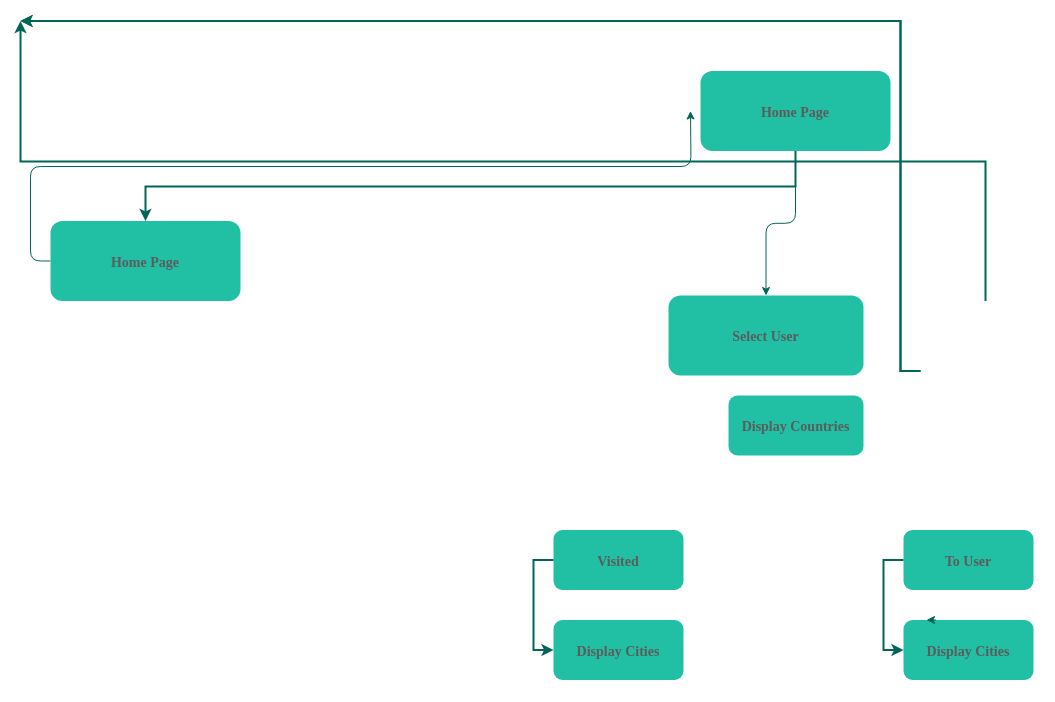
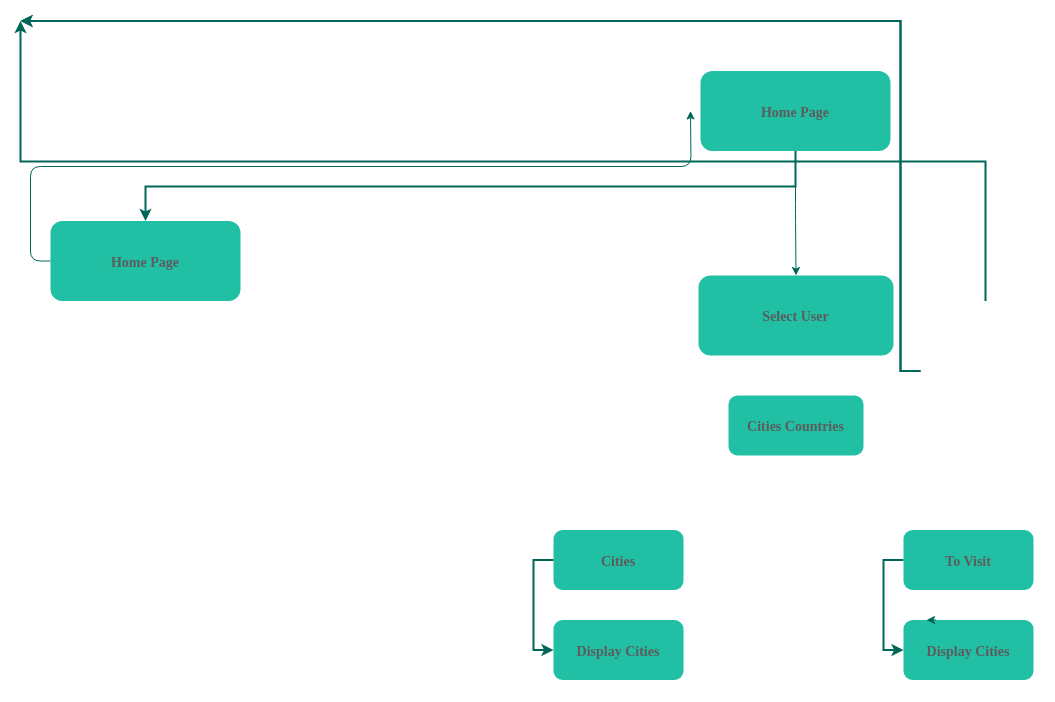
  <mxCell id="0" />
  <mxCell id="1" parent="0" />
  <mxCell id="2" style="edgeStyle=orthogonalEdgeStyle;curved=0;rounded=1;sketch=0;orthogonalLoop=1;jettySize=auto;html=1;exitX=0.5;exitY=1;exitDx=0;exitDy=0;strokeColor=#006658;fillColor=#21C0A5;fontColor=#5C5C5C;" edge="1" parent="1" source="3" target="4"><mxGeometry relative="1" as="geometry" /></mxCell>
  <mxCell id="3" value="Home Page" style="rounded=1;fillColor=#21C0A5;strokeColor=none;fontColor=#5C5C5C;fontStyle=1;fontFamily=Tahoma;fontSize=14" parent="1" vertex="1"><mxGeometry x="700" y="70.5" width="190" height="80" as="geometry" /></mxCell>
- <mxCell id="4" value="Select User" style="rounded=1;fillColor=#21C0A5;strokeColor=none;fontColor=#5C5C5C;fontStyle=1;fontFamily=Tahoma;fontSize=14" parent="1" vertex="1"><mxGeometry x="668" y="295" width="195" height="80" as="geometry" /></mxCell>
+ <mxCell id="4" value="Select User" style="rounded=1;fillColor=#21C0A5;strokeColor=none;fontColor=#5C5C5C;fontStyle=1;fontFamily=Tahoma;fontSize=14" parent="1" vertex="1"><mxGeometry x="698" y="275" width="195" height="80" as="geometry" /></mxCell>
  <mxCell id="5" style="edgeStyle=orthogonalEdgeStyle;curved=0;rounded=1;sketch=0;orthogonalLoop=1;jettySize=auto;html=1;exitX=0;exitY=0.5;exitDx=0;exitDy=0;strokeColor=#006658;fillColor=#21C0A5;fontColor=#5C5C5C;entryX=0;entryY=0.5;entryDx=0;entryDy=0;" edge="1" parent="1" source="6"><mxGeometry relative="1" as="geometry"><mxPoint x="690" y="110.5" as="targetPoint" /></mxGeometry></mxCell>
  <mxCell id="6" value="Home Page" style="rounded=1;fillColor=#21C0A5;strokeColor=none;fontColor=#5C5C5C;fontStyle=1;fontFamily=Tahoma;fontSize=14" parent="1" vertex="1"><mxGeometry x="50" y="220.5" width="190" height="80" as="geometry" /></mxCell>
- <mxCell id="7" value="Visited" style="rounded=1;fillColor=#21C0A5;strokeColor=none;fontColor=#5C5C5C;fontStyle=1;fontFamily=Tahoma;fontSize=14" parent="1" vertex="1"><mxGeometry x="553" y="529.5" width="130" height="60" as="geometry" /></mxCell>
+ <mxCell id="7" value="Cities" style="rounded=1;fillColor=#21C0A5;strokeColor=none;fontColor=#5C5C5C;fontStyle=1;fontFamily=Tahoma;fontSize=14" parent="1" vertex="1"><mxGeometry x="553" y="529.5" width="130" height="60" as="geometry" /></mxCell>
  <mxCell id="8" value="Display Cities" style="rounded=1;fillColor=#21C0A5;strokeColor=none;fontColor=#5C5C5C;fontStyle=1;fontFamily=Tahoma;fontSize=14" parent="1" vertex="1"><mxGeometry x="553" y="619.5" width="130" height="60" as="geometry" /></mxCell>
- <mxCell id="9" value="To User" style="rounded=1;fillColor=#21C0A5;strokeColor=none;fontColor=#5C5C5C;fontStyle=1;fontFamily=Tahoma;fontSize=14" parent="1" vertex="1"><mxGeometry x="903" y="529.5" width="130" height="60" as="geometry" /></mxCell>
+ <mxCell id="9" value="To Visit" style="rounded=1;fillColor=#21C0A5;strokeColor=none;fontColor=#5C5C5C;fontStyle=1;fontFamily=Tahoma;fontSize=14" parent="1" vertex="1"><mxGeometry x="903" y="529.5" width="130" height="60" as="geometry" /></mxCell>
  <mxCell id="10" value="Display Cities" style="rounded=1;fillColor=#21C0A5;strokeColor=none;fontColor=#5C5C5C;fontStyle=1;fontFamily=Tahoma;fontSize=14" parent="1" vertex="1"><mxGeometry x="903" y="619.5" width="130" height="60" as="geometry" /></mxCell>
  <mxCell id="11" value="" style="edgeStyle=elbowEdgeStyle;elbow=vertical;strokeWidth=2;rounded=0;strokeColor=#006658;fontColor=#5C5C5C;" parent="1" source="3" target="6" edge="1"><mxGeometry x="-23" y="135.5" width="100" height="100" as="geometry"><mxPoint x="-80" y="120.5" as="sourcePoint" /><mxPoint x="20" y="20.5" as="targetPoint" /></mxGeometry></mxCell>
  <mxCell id="12" value="" style="edgeStyle=elbowEdgeStyle;elbow=horizontal;strokeWidth=2;rounded=0;strokeColor=#006658;fontColor=#5C5C5C;" parent="1" source="7" target="8" edge="1"><mxGeometry x="170" y="324.5" width="100" height="100" as="geometry"><mxPoint x="113" y="309.5" as="sourcePoint" /><mxPoint x="213" y="209.5" as="targetPoint" /><Array as="points"><mxPoint x="533" y="609.5" /></Array></mxGeometry></mxCell>
  <mxCell id="13" value="" style="edgeStyle=elbowEdgeStyle;elbow=horizontal;strokeWidth=2;rounded=0;strokeColor=#006658;fontColor=#5C5C5C;" parent="1" source="9" target="10" edge="1"><mxGeometry x="170" y="324.5" width="100" height="100" as="geometry"><mxPoint x="113" y="309.5" as="sourcePoint" /><mxPoint x="213" y="209.5" as="targetPoint" /><Array as="points"><mxPoint x="883" y="609.5" /></Array></mxGeometry></mxCell>
  <mxCell id="14" value="" style="edgeStyle=elbowEdgeStyle;elbow=horizontal;strokeWidth=2;rounded=0;strokeColor=#006658;fontColor=#5C5C5C;" parent="1" edge="1"><mxGeometry x="-23" y="135.5" width="100" height="100" as="geometry"><mxPoint x="920" y="370.5" as="sourcePoint" /><mxPoint x="20" y="20.5" as="targetPoint" /><Array as="points"><mxPoint x="900" y="420.5" /></Array></mxGeometry></mxCell>
  <mxCell id="15" value="" style="edgeStyle=elbowEdgeStyle;elbow=horizontal;strokeWidth=2;rounded=0;strokeColor=#006658;fontColor=#5C5C5C;" parent="1" edge="1"><mxGeometry x="-23" y="135.5" width="100" height="100" as="geometry"><mxPoint x="920" y="370.5" as="sourcePoint" /><mxPoint x="20" y="20.5" as="targetPoint" /><Array as="points"><mxPoint x="900" y="470.5" /></Array></mxGeometry></mxCell>
  <mxCell id="16" value="" style="edgeStyle=elbowEdgeStyle;elbow=vertical;strokeWidth=2;rounded=0;strokeColor=#006658;fontColor=#5C5C5C;" parent="1" edge="1"><mxGeometry x="-23" y="135.5" width="100" height="100" as="geometry"><mxPoint x="985" y="300.5" as="sourcePoint" /><mxPoint x="20" y="20.5" as="targetPoint" /></mxGeometry></mxCell>
  <mxCell id="17" style="edgeStyle=orthogonalEdgeStyle;curved=0;rounded=1;sketch=0;orthogonalLoop=1;jettySize=auto;html=1;exitX=0.25;exitY=0;exitDx=0;exitDy=0;entryX=0.177;entryY=0.007;entryDx=0;entryDy=0;entryPerimeter=0;strokeColor=#006658;fillColor=#21C0A5;fontColor=#5C5C5C;" edge="1" parent="1" source="10" target="10"><mxGeometry relative="1" as="geometry" /></mxCell>
- <mxCell id="18" value="Display Countries" style="rounded=1;fillColor=#21C0A5;strokeColor=none;fontColor=#5C5C5C;fontStyle=1;fontFamily=Tahoma;fontSize=14" vertex="1" parent="1"><mxGeometry x="728" y="395" width="135" height="60" as="geometry" /></mxCell>
+ <mxCell id="18" value="Cities Countries" style="rounded=1;fillColor=#21C0A5;strokeColor=none;fontColor=#5C5C5C;fontStyle=1;fontFamily=Tahoma;fontSize=14" vertex="1" parent="1"><mxGeometry x="728" y="395" width="135" height="60" as="geometry" /></mxCell>
